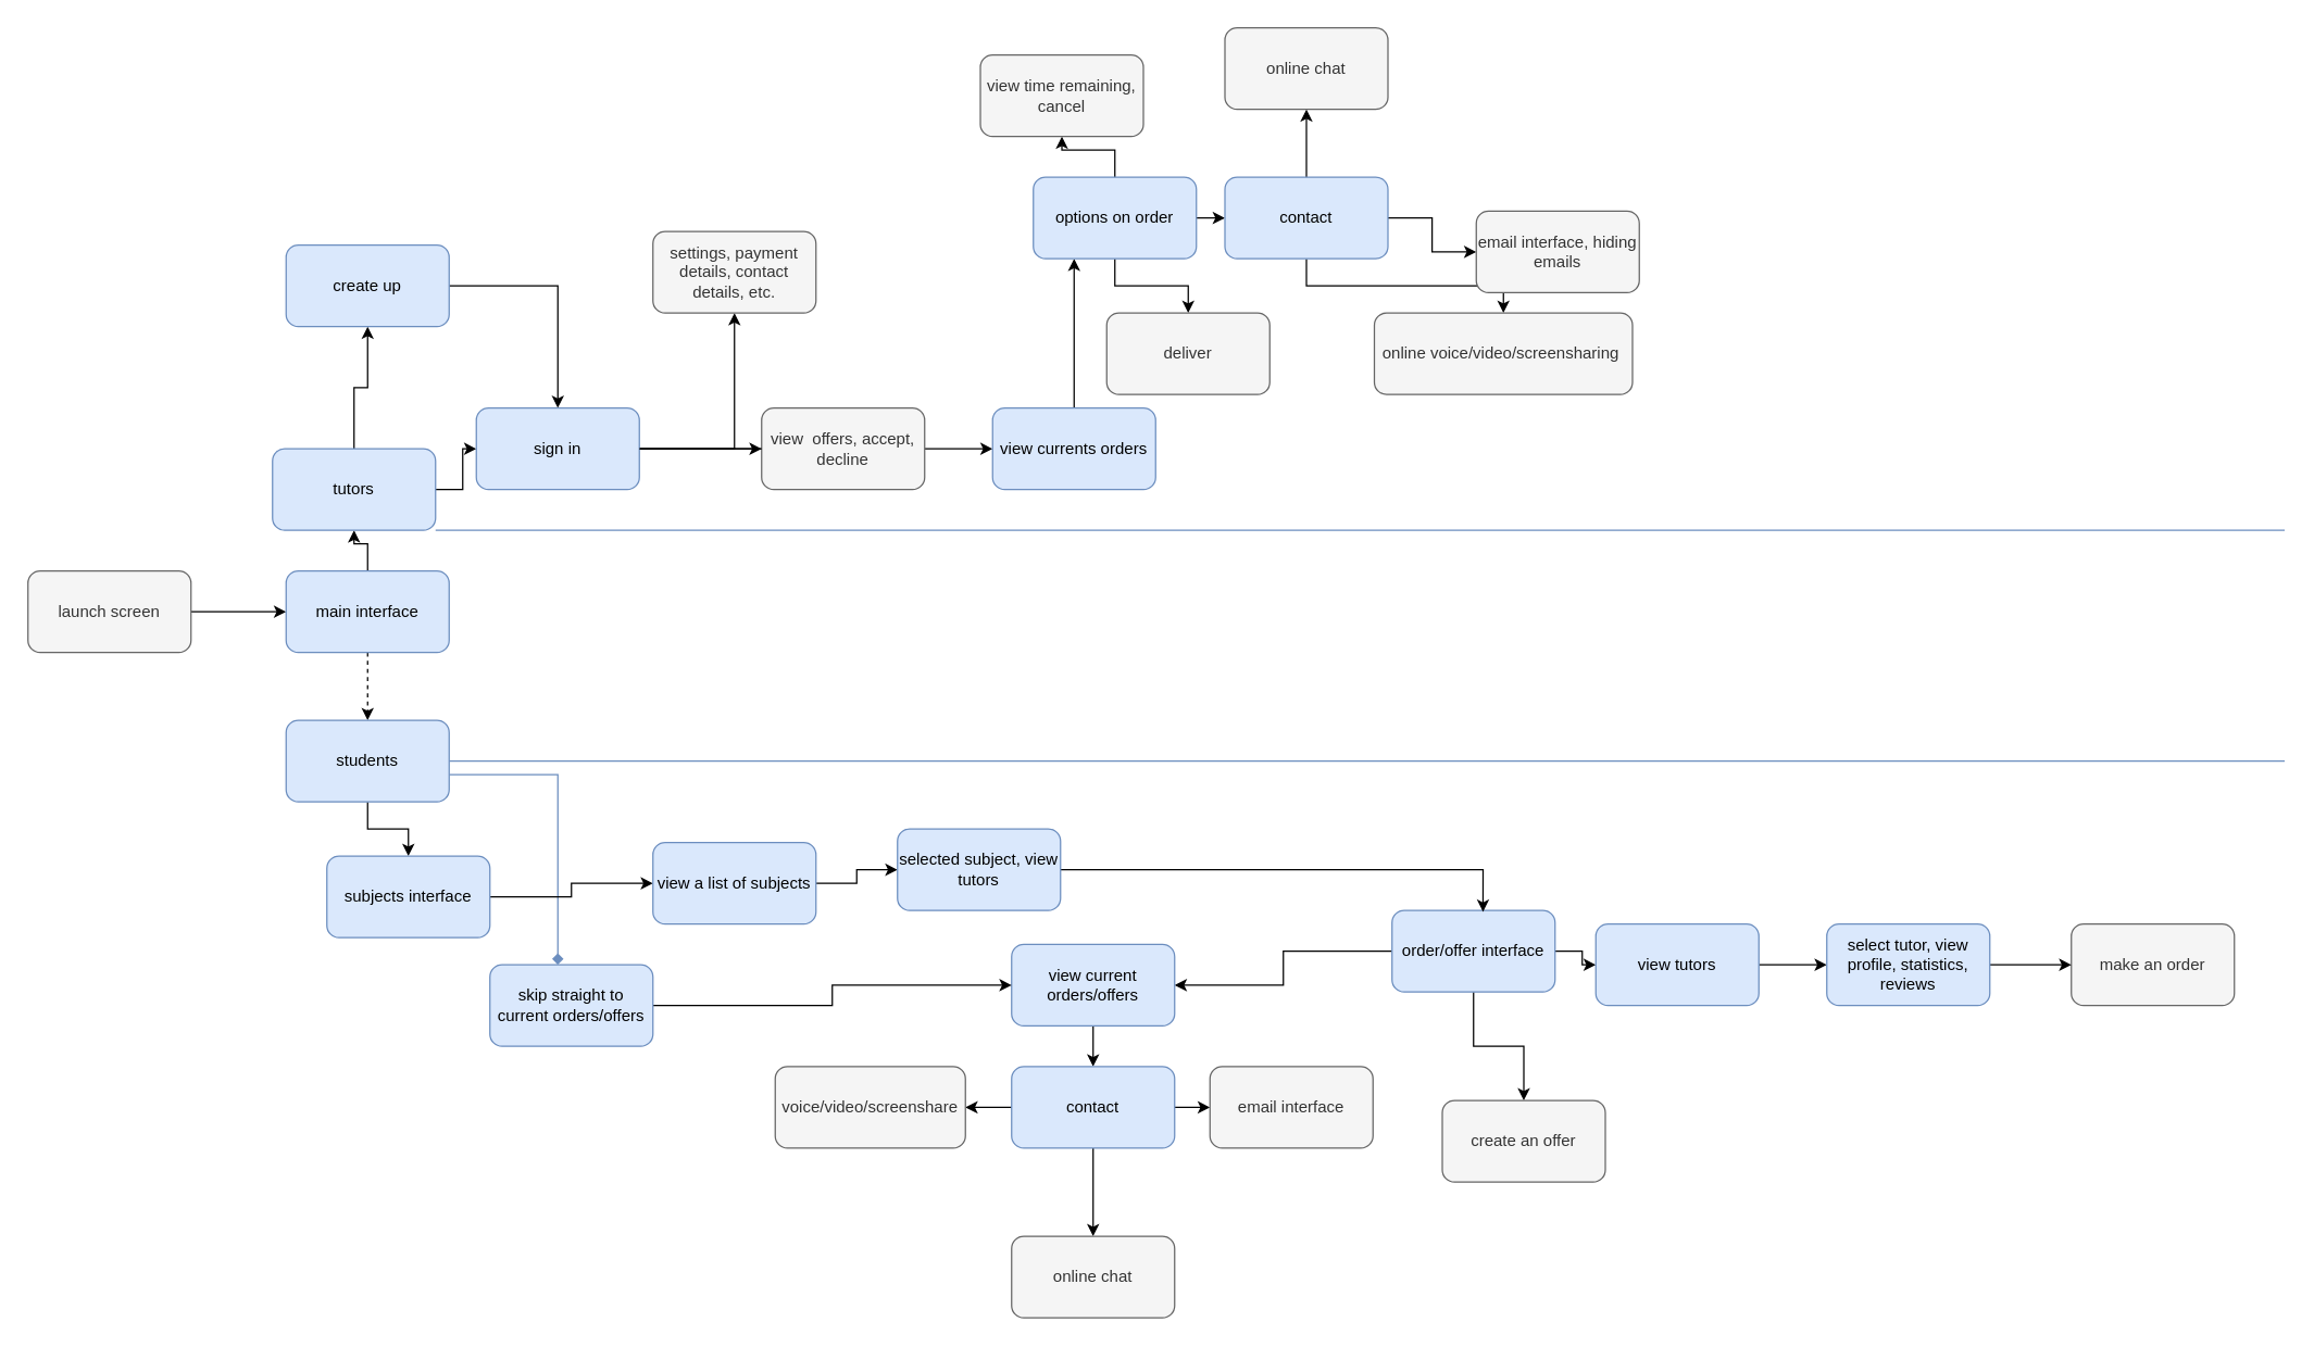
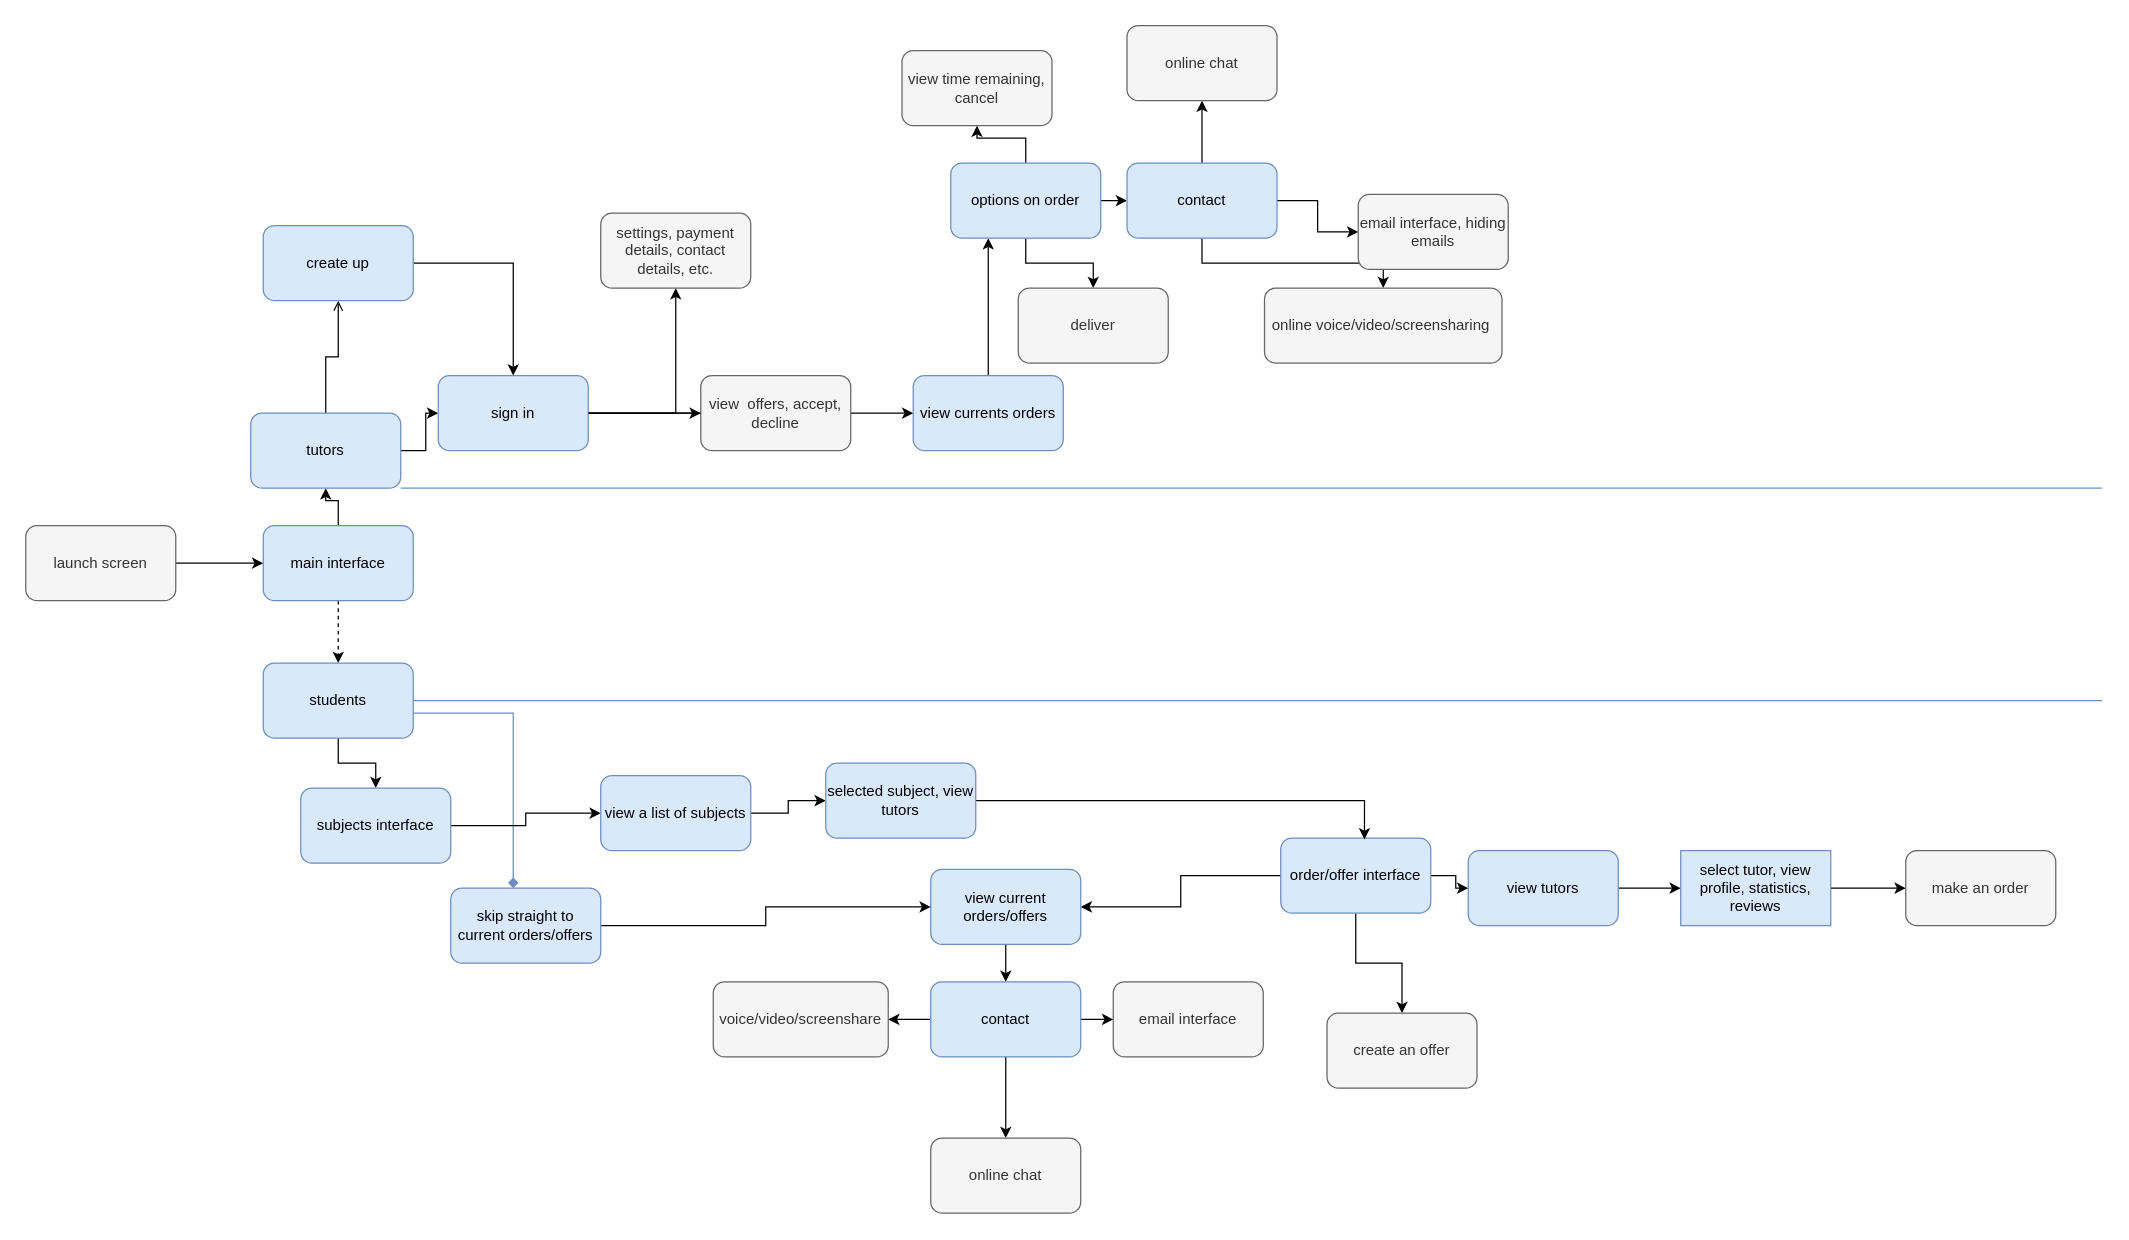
  <mxCell id="0" />
  <mxCell id="1" parent="0" />
  <mxCell id="2" style="edgeStyle=orthogonalEdgeStyle;rounded=0;orthogonalLoop=1;jettySize=auto;html=1;" parent="1" source="3" target="6" edge="1"><mxGeometry relative="1" as="geometry" /></mxCell>
  <mxCell id="3" value="launch screen" style="rounded=1;whiteSpace=wrap;html=1;fillColor=#f5f5f5;fontColor=#333333;strokeColor=#666666;" parent="1" vertex="1"><mxGeometry x="20" y="420" width="120" height="60" as="geometry" /></mxCell>
  <mxCell id="4" style="edgeStyle=orthogonalEdgeStyle;rounded=0;orthogonalLoop=1;jettySize=auto;html=1;" parent="1" source="6" target="9" edge="1"><mxGeometry relative="1" as="geometry" /></mxCell>
  <mxCell id="5" style="edgeStyle=orthogonalEdgeStyle;rounded=0;orthogonalLoop=1;jettySize=auto;html=1;dashed=1;" parent="1" source="6" target="12" edge="1"><mxGeometry relative="1" as="geometry" /></mxCell>
  <mxCell id="6" value="main interface" style="rounded=1;whiteSpace=wrap;html=1;fillColor=#dae8fc;strokeColor=#6c8ebf;" parent="1" vertex="1"><mxGeometry x="210" y="420" width="120" height="60" as="geometry" /></mxCell>
- <mxCell id="7" style="edgeStyle=orthogonalEdgeStyle;rounded=0;orthogonalLoop=1;jettySize=auto;html=1;" parent="1" source="9" target="14" edge="1"><mxGeometry relative="1" as="geometry" /></mxCell>
+ <mxCell id="7" style="edgeStyle=orthogonalEdgeStyle;rounded=0;orthogonalLoop=1;jettySize=auto;html=1;endArrow=open;" parent="1" source="9" target="14" edge="1"><mxGeometry relative="1" as="geometry" /></mxCell>
  <mxCell id="8" style="edgeStyle=orthogonalEdgeStyle;rounded=0;orthogonalLoop=1;jettySize=auto;html=1;" parent="1" source="9" target="18" edge="1"><mxGeometry relative="1" as="geometry" /></mxCell>
  <mxCell id="9" value="tutors" style="rounded=1;whiteSpace=wrap;html=1;fillColor=#dae8fc;strokeColor=#6c8ebf;" parent="1" vertex="1"><mxGeometry x="200" y="330" width="120" height="60" as="geometry" /></mxCell>
  <mxCell id="10" style="edgeStyle=orthogonalEdgeStyle;rounded=0;orthogonalLoop=1;jettySize=auto;html=1;" edge="1" parent="1" source="12" target="55"><mxGeometry relative="1" as="geometry" /></mxCell>
  <mxCell id="11" style="edgeStyle=orthogonalEdgeStyle;rounded=0;orthogonalLoop=1;jettySize=auto;html=1;fillColor=#dae8fc;strokeColor=#6c8ebf;endArrow=diamond;" edge="1" parent="1" source="12" target="65"><mxGeometry relative="1" as="geometry"><Array as="points"><mxPoint x="410" y="570" /></Array></mxGeometry></mxCell>
  <mxCell id="12" value="students" style="rounded=1;whiteSpace=wrap;html=1;fillColor=#dae8fc;strokeColor=#6c8ebf;" parent="1" vertex="1"><mxGeometry x="210" y="530" width="120" height="60" as="geometry" /></mxCell>
  <mxCell id="13" style="edgeStyle=orthogonalEdgeStyle;rounded=0;orthogonalLoop=1;jettySize=auto;html=1;" parent="1" source="14" target="18" edge="1"><mxGeometry relative="1" as="geometry" /></mxCell>
  <mxCell id="14" value="create up&lt;br&gt;" style="rounded=1;whiteSpace=wrap;html=1;fillColor=#dae8fc;strokeColor=#6c8ebf;" parent="1" vertex="1"><mxGeometry x="210" y="180" width="120" height="60" as="geometry" /></mxCell>
  <mxCell id="15" style="edgeStyle=orthogonalEdgeStyle;rounded=0;orthogonalLoop=1;jettySize=auto;html=1;startArrow=none;" parent="1" source="58" target="20" edge="1"><mxGeometry relative="1" as="geometry" /></mxCell>
  <mxCell id="16" style="edgeStyle=orthogonalEdgeStyle;rounded=0;orthogonalLoop=1;jettySize=auto;html=1;" parent="1" source="18" target="34" edge="1"><mxGeometry relative="1" as="geometry" /></mxCell>
  <mxCell id="17" style="edgeStyle=orthogonalEdgeStyle;rounded=0;orthogonalLoop=1;jettySize=auto;html=1;" parent="1" source="18" target="58" edge="1"><mxGeometry relative="1" as="geometry" /></mxCell>
  <mxCell id="18" value="sign in&lt;br&gt;" style="rounded=1;whiteSpace=wrap;html=1;fillColor=#dae8fc;strokeColor=#6c8ebf;" parent="1" vertex="1"><mxGeometry x="350" y="300" width="120" height="60" as="geometry" /></mxCell>
  <mxCell id="19" style="edgeStyle=orthogonalEdgeStyle;rounded=0;orthogonalLoop=1;jettySize=auto;html=1;entryX=0.25;entryY=1;entryDx=0;entryDy=0;" edge="1" parent="1" source="20" target="24"><mxGeometry relative="1" as="geometry" /></mxCell>
  <mxCell id="20" value="view currents orders" style="rounded=1;whiteSpace=wrap;html=1;fillColor=#dae8fc;strokeColor=#6c8ebf;" parent="1" vertex="1"><mxGeometry x="730" y="300" width="120" height="60" as="geometry" /></mxCell>
  <mxCell id="21" style="edgeStyle=orthogonalEdgeStyle;rounded=0;orthogonalLoop=1;jettySize=auto;html=1;" parent="1" source="24" target="25" edge="1"><mxGeometry relative="1" as="geometry" /></mxCell>
  <mxCell id="22" style="edgeStyle=orthogonalEdgeStyle;rounded=0;orthogonalLoop=1;jettySize=auto;html=1;" parent="1" source="24" target="29" edge="1"><mxGeometry relative="1" as="geometry" /></mxCell>
  <mxCell id="23" style="edgeStyle=orthogonalEdgeStyle;rounded=0;orthogonalLoop=1;jettySize=auto;html=1;" parent="1" source="24" target="30" edge="1"><mxGeometry relative="1" as="geometry" /></mxCell>
  <mxCell id="24" value="options on order" style="rounded=1;whiteSpace=wrap;html=1;fillColor=#dae8fc;strokeColor=#6c8ebf;" parent="1" vertex="1"><mxGeometry x="760" y="130" width="120" height="60" as="geometry" /></mxCell>
  <mxCell id="25" value="view time remaining, cancel" style="rounded=1;whiteSpace=wrap;html=1;fillColor=#f5f5f5;fontColor=#333333;strokeColor=#666666;" parent="1" vertex="1"><mxGeometry x="721" y="40" width="120" height="60" as="geometry" /></mxCell>
  <mxCell id="26" style="edgeStyle=orthogonalEdgeStyle;rounded=0;orthogonalLoop=1;jettySize=auto;html=1;" parent="1" source="29" target="31" edge="1"><mxGeometry relative="1" as="geometry" /></mxCell>
  <mxCell id="27" style="edgeStyle=orthogonalEdgeStyle;rounded=0;orthogonalLoop=1;jettySize=auto;html=1;" parent="1" source="29" target="32" edge="1"><mxGeometry relative="1" as="geometry" /></mxCell>
  <mxCell id="28" style="edgeStyle=orthogonalEdgeStyle;rounded=0;orthogonalLoop=1;jettySize=auto;html=1;" parent="1" source="29" target="33" edge="1"><mxGeometry relative="1" as="geometry" /></mxCell>
  <mxCell id="29" value="contact" style="rounded=1;whiteSpace=wrap;html=1;fillColor=#dae8fc;strokeColor=#6c8ebf;" parent="1" vertex="1"><mxGeometry x="901" y="130" width="120" height="60" as="geometry" /></mxCell>
  <mxCell id="30" value="deliver" style="rounded=1;whiteSpace=wrap;html=1;fillColor=#f5f5f5;fontColor=#333333;strokeColor=#666666;" parent="1" vertex="1"><mxGeometry x="814" y="230" width="120" height="60" as="geometry" /></mxCell>
  <mxCell id="31" value="online chat" style="rounded=1;whiteSpace=wrap;html=1;fillColor=#f5f5f5;fontColor=#333333;strokeColor=#666666;" parent="1" vertex="1"><mxGeometry x="901" y="20" width="120" height="60" as="geometry" /></mxCell>
  <mxCell id="32" value="email interface, hiding emails" style="rounded=1;whiteSpace=wrap;html=1;fillColor=#f5f5f5;fontColor=#333333;strokeColor=#666666;" parent="1" vertex="1"><mxGeometry x="1086" y="155" width="120" height="60" as="geometry" /></mxCell>
  <mxCell id="33" value="online voice/video/screensharing&amp;nbsp;" style="rounded=1;whiteSpace=wrap;html=1;fillColor=#f5f5f5;fontColor=#333333;strokeColor=#666666;" parent="1" vertex="1"><mxGeometry x="1011" y="230" width="190" height="60" as="geometry" /></mxCell>
  <mxCell id="34" value="settings, payment details, contact details, etc." style="rounded=1;whiteSpace=wrap;html=1;fillColor=#f5f5f5;fontColor=#333333;strokeColor=#666666;" parent="1" vertex="1"><mxGeometry x="480" y="170" width="120" height="60" as="geometry" /></mxCell>
  <mxCell id="35" style="edgeStyle=orthogonalEdgeStyle;rounded=0;orthogonalLoop=1;jettySize=auto;html=1;" parent="1" source="38" target="40" edge="1"><mxGeometry relative="1" as="geometry" /></mxCell>
  <mxCell id="36" style="edgeStyle=orthogonalEdgeStyle;rounded=0;orthogonalLoop=1;jettySize=auto;html=1;" parent="1" source="38" target="41" edge="1"><mxGeometry relative="1" as="geometry" /></mxCell>
  <mxCell id="37" style="edgeStyle=orthogonalEdgeStyle;rounded=0;orthogonalLoop=1;jettySize=auto;html=1;" parent="1" source="38" target="43" edge="1"><mxGeometry relative="1" as="geometry" /></mxCell>
  <mxCell id="38" value="order/offer interface" style="rounded=1;whiteSpace=wrap;html=1;fillColor=#dae8fc;strokeColor=#6c8ebf;" parent="1" vertex="1"><mxGeometry x="1024" y="670" width="120" height="60" as="geometry" /></mxCell>
  <mxCell id="39" style="edgeStyle=orthogonalEdgeStyle;rounded=0;orthogonalLoop=1;jettySize=auto;html=1;" edge="1" parent="1" source="40" target="53"><mxGeometry relative="1" as="geometry" /></mxCell>
  <mxCell id="40" value="view tutors" style="rounded=1;whiteSpace=wrap;html=1;fillColor=#dae8fc;strokeColor=#6c8ebf;" parent="1" vertex="1"><mxGeometry x="1174" y="680" width="120" height="60" as="geometry" /></mxCell>
  <mxCell id="41" value="create an offer" style="rounded=1;whiteSpace=wrap;html=1;fillColor=#f5f5f5;fontColor=#333333;strokeColor=#666666;" parent="1" vertex="1"><mxGeometry x="1061" y="810" width="120" height="60" as="geometry" /></mxCell>
  <mxCell id="42" style="edgeStyle=orthogonalEdgeStyle;rounded=0;orthogonalLoop=1;jettySize=auto;html=1;" parent="1" source="43" target="48" edge="1"><mxGeometry relative="1" as="geometry" /></mxCell>
  <mxCell id="43" value="view current orders/offers" style="rounded=1;whiteSpace=wrap;html=1;fillColor=#dae8fc;strokeColor=#6c8ebf;" parent="1" vertex="1"><mxGeometry x="744" y="695" width="120" height="60" as="geometry" /></mxCell>
  <mxCell id="44" value="make an order" style="rounded=1;whiteSpace=wrap;html=1;fillColor=#f5f5f5;fontColor=#333333;strokeColor=#666666;" parent="1" vertex="1"><mxGeometry x="1524" y="680" width="120" height="60" as="geometry" /></mxCell>
  <mxCell id="45" style="edgeStyle=orthogonalEdgeStyle;rounded=0;orthogonalLoop=1;jettySize=auto;html=1;" parent="1" source="48" target="50" edge="1"><mxGeometry relative="1" as="geometry" /></mxCell>
  <mxCell id="46" style="edgeStyle=orthogonalEdgeStyle;rounded=0;orthogonalLoop=1;jettySize=auto;html=1;" parent="1" source="48" target="51" edge="1"><mxGeometry relative="1" as="geometry" /></mxCell>
  <mxCell id="47" style="edgeStyle=orthogonalEdgeStyle;rounded=0;orthogonalLoop=1;jettySize=auto;html=1;" parent="1" source="48" target="49" edge="1"><mxGeometry relative="1" as="geometry" /></mxCell>
  <mxCell id="48" value="contact" style="rounded=1;whiteSpace=wrap;html=1;fillColor=#dae8fc;strokeColor=#6c8ebf;" parent="1" vertex="1"><mxGeometry x="744" y="785" width="120" height="60" as="geometry" /></mxCell>
  <mxCell id="49" value="voice/video/screenshare" style="rounded=1;whiteSpace=wrap;html=1;fillColor=#f5f5f5;fontColor=#333333;strokeColor=#666666;" parent="1" vertex="1"><mxGeometry x="570" y="785" width="140" height="60" as="geometry" /></mxCell>
  <mxCell id="50" value="online chat" style="rounded=1;whiteSpace=wrap;html=1;fillColor=#f5f5f5;fontColor=#333333;strokeColor=#666666;" parent="1" vertex="1"><mxGeometry x="744" y="910" width="120" height="60" as="geometry" /></mxCell>
  <mxCell id="51" value="email interface" style="rounded=1;whiteSpace=wrap;html=1;fillColor=#f5f5f5;fontColor=#333333;strokeColor=#666666;" parent="1" vertex="1"><mxGeometry x="890" y="785" width="120" height="60" as="geometry" /></mxCell>
  <mxCell id="52" style="edgeStyle=orthogonalEdgeStyle;rounded=0;orthogonalLoop=1;jettySize=auto;html=1;" edge="1" parent="1" source="53" target="44"><mxGeometry relative="1" as="geometry" /></mxCell>
- <mxCell id="53" value="select tutor, view profile, statistics, reviews" style="rounded=1;whiteSpace=wrap;html=1;fillColor=#dae8fc;strokeColor=#6c8ebf;" vertex="1" parent="1"><mxGeometry x="1344" y="680" width="120" height="60" as="geometry" /></mxCell>
+ <mxCell id="53" value="select tutor, view profile, statistics, reviews" style="whiteSpace=wrap;html=1;fillColor=#dae8fc;strokeColor=#6c8ebf;rounded=0;" vertex="1" parent="1"><mxGeometry x="1344" y="680" width="120" height="60" as="geometry" /></mxCell>
  <mxCell id="54" style="edgeStyle=orthogonalEdgeStyle;rounded=0;orthogonalLoop=1;jettySize=auto;html=1;" edge="1" parent="1" source="55" target="61"><mxGeometry relative="1" as="geometry" /></mxCell>
  <mxCell id="55" value="subjects interface" style="rounded=1;whiteSpace=wrap;html=1;fillColor=#dae8fc;strokeColor=#6c8ebf;" vertex="1" parent="1"><mxGeometry x="240" y="630" width="120" height="60" as="geometry" /></mxCell>
  <mxCell id="56" value="" style="endArrow=none;html=1;rounded=0;exitX=1;exitY=0.5;exitDx=0;exitDy=0;fillColor=#dae8fc;strokeColor=#6c8ebf;" edge="1" parent="1" source="12"><mxGeometry width="50" height="50" relative="1" as="geometry"><mxPoint x="340" y="730" as="sourcePoint" /><mxPoint x="1681" y="560" as="targetPoint" /><Array as="points"><mxPoint x="410" y="560" /></Array></mxGeometry></mxCell>
  <mxCell id="57" value="" style="endArrow=none;html=1;rounded=0;exitX=1;exitY=1;exitDx=0;exitDy=0;fillColor=#dae8fc;strokeColor=#6c8ebf;" edge="1" parent="1" source="9"><mxGeometry width="50" height="50" relative="1" as="geometry"><mxPoint x="330" y="390" as="sourcePoint" /><mxPoint x="1681" y="390" as="targetPoint" /><Array as="points"><mxPoint x="410" y="390" /></Array></mxGeometry></mxCell>
  <mxCell id="58" value="view &amp;nbsp;offers, accept, decline" style="rounded=1;whiteSpace=wrap;html=1;fillColor=#f5f5f5;fontColor=#333333;strokeColor=#666666;" parent="1" vertex="1"><mxGeometry x="560" y="300" width="120" height="60" as="geometry" /></mxCell>
  <mxCell id="59" value="" style="edgeStyle=orthogonalEdgeStyle;rounded=0;orthogonalLoop=1;jettySize=auto;html=1;endArrow=none;" edge="1" parent="1" source="18" target="58"><mxGeometry relative="1" as="geometry"><mxPoint x="470" y="330" as="sourcePoint" /><mxPoint x="590" y="300" as="targetPoint" /></mxGeometry></mxCell>
  <mxCell id="60" style="edgeStyle=orthogonalEdgeStyle;rounded=0;orthogonalLoop=1;jettySize=auto;html=1;" edge="1" parent="1" source="61" target="63"><mxGeometry relative="1" as="geometry" /></mxCell>
  <mxCell id="61" value="view a list of subjects" style="rounded=1;whiteSpace=wrap;html=1;fillColor=#dae8fc;strokeColor=#6c8ebf;" vertex="1" parent="1"><mxGeometry x="480" y="620" width="120" height="60" as="geometry" /></mxCell>
  <mxCell id="62" style="edgeStyle=orthogonalEdgeStyle;rounded=0;orthogonalLoop=1;jettySize=auto;html=1;entryX=0.558;entryY=0.017;entryDx=0;entryDy=0;entryPerimeter=0;" edge="1" parent="1" source="63" target="38"><mxGeometry relative="1" as="geometry" /></mxCell>
  <mxCell id="63" value="selected subject, view tutors" style="rounded=1;whiteSpace=wrap;html=1;fillColor=#dae8fc;strokeColor=#6c8ebf;" vertex="1" parent="1"><mxGeometry x="660" y="610" width="120" height="60" as="geometry" /></mxCell>
  <mxCell id="64" style="edgeStyle=orthogonalEdgeStyle;rounded=0;orthogonalLoop=1;jettySize=auto;html=1;" edge="1" parent="1" source="65" target="43"><mxGeometry relative="1" as="geometry" /></mxCell>
  <mxCell id="65" value="skip straight to current orders/offers" style="rounded=1;whiteSpace=wrap;html=1;fillColor=#dae8fc;strokeColor=#6c8ebf;" vertex="1" parent="1"><mxGeometry x="360" y="710" width="120" height="60" as="geometry" /></mxCell>
